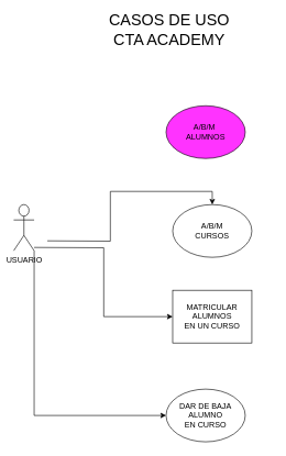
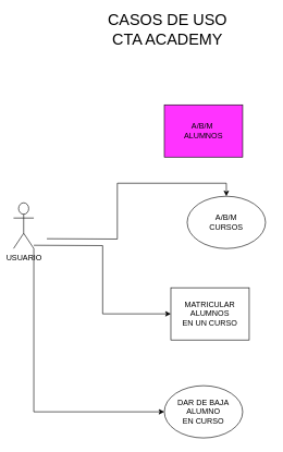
  <mxCell id="0" />
  <mxCell id="1" parent="0" />
  <mxCell id="2" style="edgeStyle=orthogonalEdgeStyle;rounded=0;orthogonalLoop=1;jettySize=auto;html=1;exitX=1;exitY=1;exitDx=0;exitDy=0;exitPerimeter=0;entryX=0;entryY=0.5;entryDx=0;entryDy=0;" parent="1" source="3" target="7" edge="1"><mxGeometry relative="1" as="geometry" /></mxCell>
  <mxCell id="3" value="USUARIO&lt;br&gt;" style="shape=umlActor;verticalLabelPosition=bottom;verticalAlign=top;html=1;outlineConnect=0;" parent="1" vertex="1"><mxGeometry x="20" y="310" width="31" height="70" as="geometry" /></mxCell>
- <mxCell id="4" value="A/B/M&amp;nbsp;&lt;br&gt;ALUMNOS" style="ellipse;whiteSpace=wrap;html=1;fillColor=#FF33FF;" parent="1" vertex="1"><mxGeometry x="251" y="160" width="120" height="80" as="geometry" /></mxCell>
- <mxCell id="5" value="A/B/M&lt;br&gt;CURSOS" style="ellipse;whiteSpace=wrap;html=1;" parent="1" vertex="1"><mxGeometry x="261" y="310" width="120" height="80" as="geometry" /></mxCell>
+ <mxCell id="4" value="A/B/M&amp;nbsp;&lt;br&gt;ALUMNOS" style="whiteSpace=wrap;html=1;fillColor=#FF33FF;rounded=0;" parent="1" vertex="1"><mxGeometry x="251" y="160" width="120" height="80" as="geometry" /></mxCell>
+ <mxCell id="5" value="A/B/M&lt;br&gt;CURSOS" style="ellipse;whiteSpace=wrap;html=1;" parent="1" vertex="1"><mxGeometry x="286" y="300" width="120" height="80" as="geometry" /></mxCell>
  <mxCell id="6" value="MATRICULAR&lt;br&gt;ALUMNOS&lt;br&gt;EN UN CURSO" style="whiteSpace=wrap;html=1;rounded=0;" parent="1" vertex="1"><mxGeometry x="261" y="440" width="120" height="80" as="geometry" /></mxCell>
  <mxCell id="7" value="DAR DE BAJA&lt;br&gt;ALUMNO&lt;br&gt;EN CURSO" style="ellipse;whiteSpace=wrap;html=1;" parent="1" vertex="1"><mxGeometry x="251" y="590" width="120" height="80" as="geometry" /></mxCell>
  <mxCell id="8" style="edgeStyle=orthogonalEdgeStyle;rounded=0;orthogonalLoop=1;jettySize=auto;html=1;entryX=0;entryY=0.5;entryDx=0;entryDy=0;" parent="1" target="6" edge="1"><mxGeometry relative="1" as="geometry"><mxPoint x="51" y="375" as="sourcePoint" /><mxPoint x="251" y="230" as="targetPoint" /></mxGeometry></mxCell>
  <mxCell id="9" style="edgeStyle=orthogonalEdgeStyle;rounded=0;orthogonalLoop=1;jettySize=auto;html=1;entryX=0.5;entryY=0;entryDx=0;entryDy=0;" parent="1" target="5" edge="1"><mxGeometry relative="1" as="geometry"><mxPoint x="71" y="365" as="sourcePoint" /><mxPoint x="271" y="220" as="targetPoint" /></mxGeometry></mxCell>
  <mxCell id="10" value="&lt;font style=&quot;font-size: 24px;&quot;&gt;CASOS DE USO&lt;br&gt;CTA ACADEMY&lt;/font&gt;" style="text;html=1;strokeColor=none;fillColor=none;align=center;verticalAlign=middle;whiteSpace=wrap;rounded=0;" parent="1" vertex="1"><mxGeometry x="101" y="20" width="310" height="50" as="geometry" /></mxCell>
